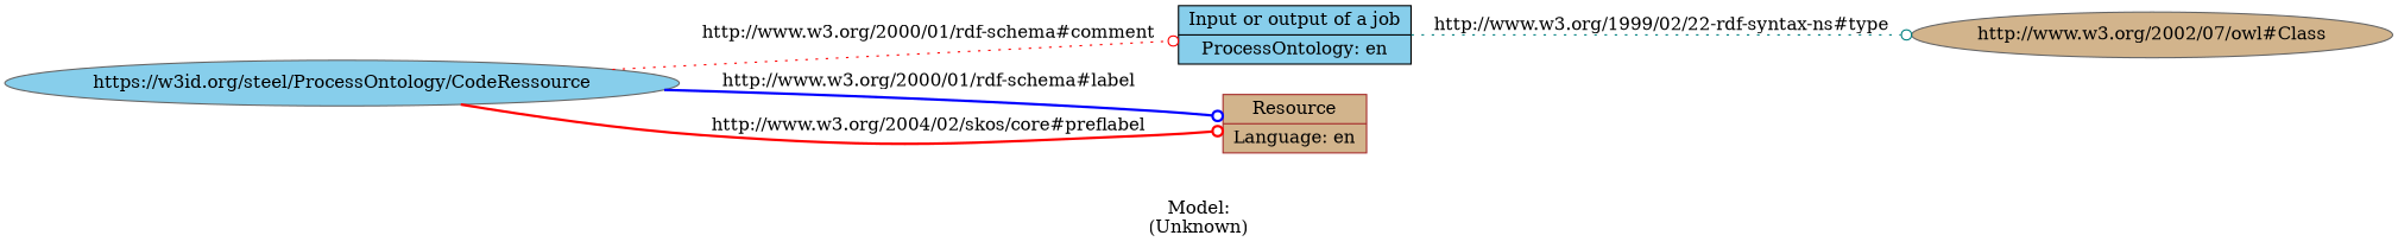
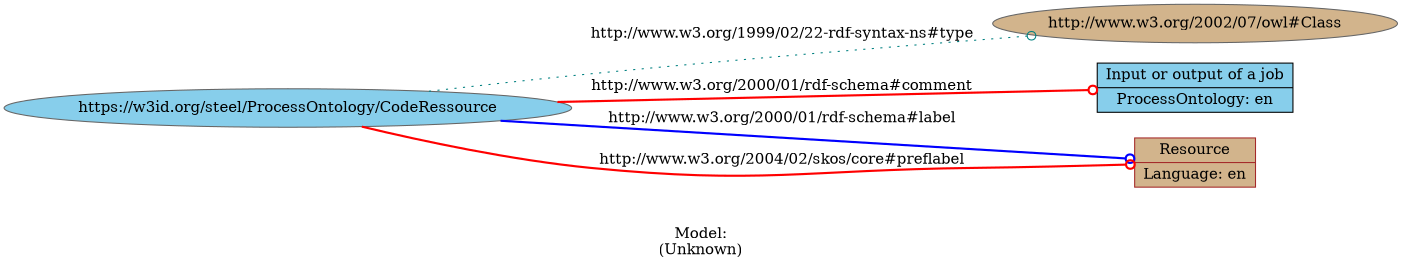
  digraph {
    label="\n\nModel:\n(Unknown)"
    rankdir=LR
    node [color=gray40 fillcolor=skyblue shape=ellipse style=filled]
    edge [arrowhead=odot color=red style=dotted]
    n1 [label="https://w3id.org/steel/ProcessOntology/CodeRessource"]
    n2 [fillcolor=tan label="http://www.w3.org/2002/07/owl#Class"]
    n3 [color=black label="Input or output of a job|ProcessOntology: en" shape=record]
    n4 [color=brown fillcolor=tan label="Resource|Language: en" shape=record]
-   n3 -> n2 [color=teal label="http://www.w3.org/1999/02/22-rdf-syntax-ns#type"]
-   n1 -> n3 [label="http://www.w3.org/2000/01/rdf-schema#comment"]
+   n1 -> n2 [color=teal label="http://www.w3.org/1999/02/22-rdf-syntax-ns#type"]
+   n1 -> n3 [label="http://www.w3.org/2000/01/rdf-schema#comment" style=bold]
    n1 -> n4 [color=blue label="http://www.w3.org/2000/01/rdf-schema#label" style=bold]
    n1 -> n4 [label="http://www.w3.org/2004/02/skos/core#preflabel" style=bold]
  }
